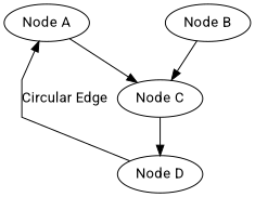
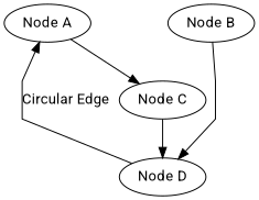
  digraph {
    fontname=Roboto
    rankdir=TB
    splines=polyline
    node [fontname=Roboto]
    edge [fontname=Roboto]
    n1 [label="Node A"]
    n2 [label="Node C"]
    n3 [label="Node B"]
    n4 [label="Node D"]
    n1 -> n2
    n2 -> n4
-   n3 -> n2
+   n3 -> n4
    n4 -> n1 [label="Circular Edge"]
  }
